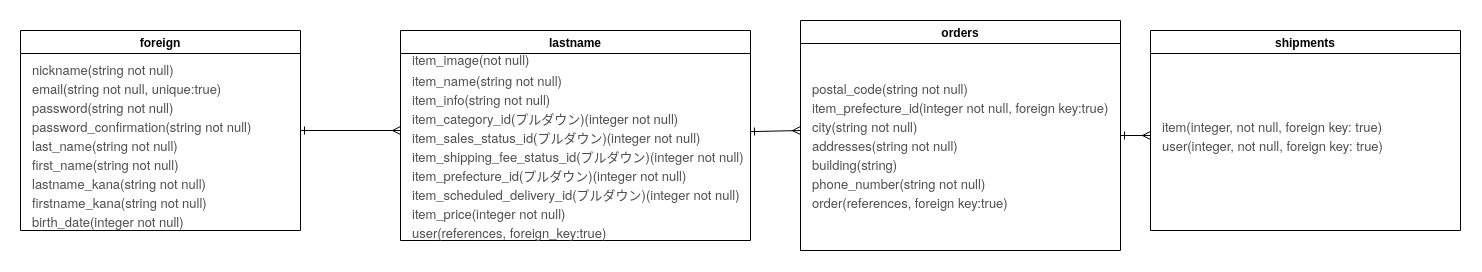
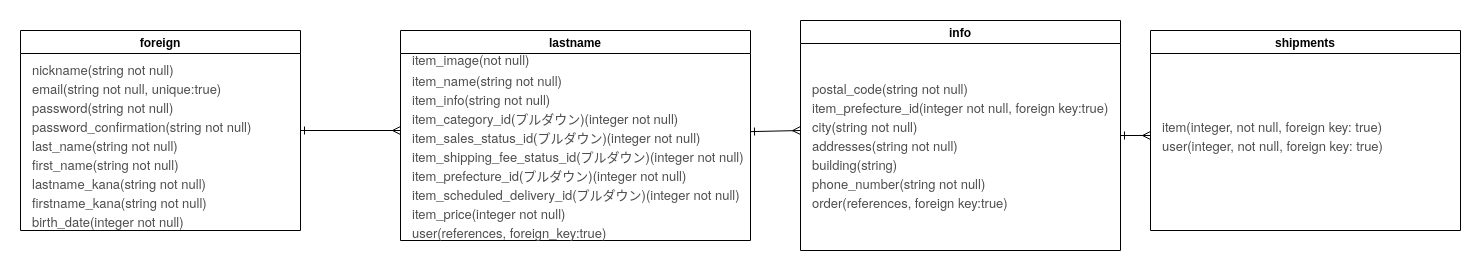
  <mxCell id="0" />
  <mxCell id="1" parent="0" />
  <mxCell id="2" style="edgeStyle=none;html=1;exitX=1;exitY=0.5;exitDx=0;exitDy=0;fontSize=13;fontColor=#FFFFFF;startArrow=ERone;startFill=0;endArrow=ERmany;endFill=0;" parent="1" source="3" edge="1"><mxGeometry relative="1" as="geometry"><mxPoint x="400" y="130" as="targetPoint" /></mxGeometry></mxCell>
  <mxCell id="3" value="foreign" style="swimlane;labelBackgroundColor=default;" parent="1" vertex="1"><mxGeometry x="20" y="30" width="280" height="200" as="geometry" /></mxCell>
  <mxCell id="4" value="&lt;p class=&quot;p1&quot; style=&quot;margin: 0px ; font-stretch: normal ; font-size: 13px ; line-height: normal ; font-family: &amp;quot;helvetica neue&amp;quot;&quot;&gt;&lt;font&gt;nickname(&lt;/font&gt;&lt;span style=&quot;&quot;&gt;string&lt;/span&gt;&lt;font&gt;&amp;nbsp;not null)&lt;/font&gt;&lt;/p&gt;&lt;p class=&quot;p1&quot; style=&quot;margin: 0px ; font-stretch: normal ; font-size: 13px ; line-height: normal ; font-family: &amp;quot;helvetica neue&amp;quot;&quot;&gt;&lt;font&gt;email(&lt;/font&gt;&lt;span style=&quot;&quot;&gt;string&lt;/span&gt;&lt;font&gt;&amp;nbsp;not null, unique:true)&lt;/font&gt;&lt;/p&gt;&lt;p class=&quot;p1&quot; style=&quot;margin: 0px ; font-stretch: normal ; font-size: 13px ; line-height: normal ; font-family: &amp;quot;helvetica neue&amp;quot;&quot;&gt;&lt;font&gt;password(&lt;/font&gt;&lt;span style=&quot;&quot;&gt;string&lt;/span&gt;&lt;font&gt;&amp;nbsp;not null)&lt;/font&gt;&lt;/p&gt;&lt;p class=&quot;p1&quot; style=&quot;margin: 0px ; font-stretch: normal ; font-size: 13px ; line-height: normal ; font-family: &amp;quot;helvetica neue&amp;quot;&quot;&gt;&lt;font&gt;password_confirmation(&lt;/font&gt;&lt;span style=&quot;&quot;&gt;string&lt;/span&gt;&lt;font&gt;&amp;nbsp;not null)&lt;/font&gt;&lt;/p&gt;&lt;p class=&quot;p1&quot; style=&quot;margin: 0px ; font-stretch: normal ; font-size: 13px ; line-height: normal ; font-family: &amp;quot;helvetica neue&amp;quot;&quot;&gt;&lt;font&gt;last_name(&lt;/font&gt;&lt;span style=&quot;&quot;&gt;string&lt;/span&gt;&lt;font&gt;&amp;nbsp;not null)&lt;/font&gt;&lt;/p&gt;&lt;p class=&quot;p1&quot; style=&quot;margin: 0px ; font-stretch: normal ; font-size: 13px ; line-height: normal ; font-family: &amp;quot;helvetica neue&amp;quot;&quot;&gt;&lt;font&gt;first_name(&lt;/font&gt;&lt;span style=&quot;&quot;&gt;string&lt;/span&gt;&lt;font&gt;&amp;nbsp;not null)&lt;/font&gt;&lt;/p&gt;&lt;p class=&quot;p1&quot; style=&quot;margin: 0px ; font-stretch: normal ; font-size: 13px ; line-height: normal ; font-family: &amp;quot;helvetica neue&amp;quot;&quot;&gt;&lt;font&gt;lastname_kana(&lt;/font&gt;&lt;span style=&quot;&quot;&gt;string&lt;/span&gt;&lt;font&gt;&amp;nbsp;not null)&lt;/font&gt;&lt;/p&gt;&lt;p class=&quot;p1&quot; style=&quot;margin: 0px ; font-stretch: normal ; font-size: 13px ; line-height: normal ; font-family: &amp;quot;helvetica neue&amp;quot;&quot;&gt;&lt;font&gt;firstname_kana(&lt;/font&gt;&lt;span style=&quot;&quot;&gt;string&lt;/span&gt;&lt;font&gt;&amp;nbsp;not null)&lt;/font&gt;&lt;/p&gt;&lt;p class=&quot;p1&quot; style=&quot;margin: 0px ; font-stretch: normal ; font-size: 13px ; line-height: normal ; font-family: &amp;quot;helvetica neue&amp;quot;&quot;&gt;&lt;font&gt;birth_date(integer not null)&lt;/font&gt;&lt;/p&gt;" style="text;html=1;align=left;verticalAlign=middle;resizable=0;points=[];autosize=1;strokeColor=none;fillColor=none;fontColor=#4D4D4D;" parent="3" vertex="1"><mxGeometry x="10" y="40" width="240" height="150" as="geometry" /></mxCell>
  <mxCell id="5" style="edgeStyle=none;html=1;fontSize=13;fontColor=#FFFFFF;startArrow=ERone;startFill=0;endArrow=ERmany;endFill=0;" parent="1" source="6" edge="1"><mxGeometry relative="1" as="geometry"><mxPoint x="800" y="130" as="targetPoint" /></mxGeometry></mxCell>
  <mxCell id="6" value="lastname" style="swimlane;" parent="1" vertex="1"><mxGeometry x="400" y="30" width="350" height="210" as="geometry" /></mxCell>
  <mxCell id="7" value="&lt;p class=&quot;p1&quot; style=&quot;margin: 0px 0px 2px ; font-stretch: normal ; line-height: normal ; font-family: &amp;#34;helvetica neue&amp;#34; ; font-size: 13px&quot;&gt;&lt;font style=&quot;font-size: 13px&quot;&gt;item_image(not null)&lt;/font&gt;&lt;/p&gt;&lt;p class=&quot;p2&quot; style=&quot;margin: 0px ; font-stretch: normal ; line-height: normal ; font-family: &amp;#34;helvetica neue&amp;#34; ; font-size: 13px&quot;&gt;&lt;font style=&quot;font-size: 13px&quot;&gt;item_name(string not null)&lt;/font&gt;&lt;/p&gt;&lt;p class=&quot;p2&quot; style=&quot;margin: 0px ; font-stretch: normal ; line-height: normal ; font-family: &amp;#34;helvetica neue&amp;#34; ; font-size: 13px&quot;&gt;&lt;font style=&quot;font-size: 13px&quot;&gt;item_info(string&amp;nbsp;not null)&lt;/font&gt;&lt;/p&gt;&lt;p class=&quot;p2&quot; style=&quot;margin: 0px ; font-stretch: normal ; line-height: normal ; font-family: &amp;#34;helvetica neue&amp;#34; ; font-size: 13px&quot;&gt;&lt;font style=&quot;font-size: 13px&quot;&gt;item_category_id(プルダウン)(integer not null)&lt;/font&gt;&lt;/p&gt;&lt;p class=&quot;p2&quot; style=&quot;margin: 0px ; font-stretch: normal ; line-height: normal ; font-family: &amp;#34;helvetica neue&amp;#34; ; font-size: 13px&quot;&gt;&lt;font style=&quot;font-size: 13px&quot;&gt;item_sales_status_id(プルダウン)(integer not null)&lt;/font&gt;&lt;/p&gt;&lt;p class=&quot;p2&quot; style=&quot;margin: 0px ; font-stretch: normal ; line-height: normal ; font-family: &amp;#34;helvetica neue&amp;#34; ; font-size: 13px&quot;&gt;&lt;font style=&quot;font-size: 13px&quot;&gt;item_shipping_fee_status_id(プルダウン)(integer not null)&lt;/font&gt;&lt;/p&gt;&lt;p class=&quot;p2&quot; style=&quot;margin: 0px ; font-stretch: normal ; line-height: normal ; font-family: &amp;#34;helvetica neue&amp;#34; ; font-size: 13px&quot;&gt;&lt;font style=&quot;font-size: 13px&quot;&gt;item_prefecture_id(プルダウン)(integer not null)&lt;/font&gt;&lt;/p&gt;&lt;p class=&quot;p2&quot; style=&quot;margin: 0px ; font-stretch: normal ; line-height: normal ; font-family: &amp;#34;helvetica neue&amp;#34; ; font-size: 13px&quot;&gt;&lt;font style=&quot;font-size: 13px&quot;&gt;item_scheduled_delivery_id(プルダウン)(integer not null)&lt;/font&gt;&lt;/p&gt;&lt;p class=&quot;p2&quot; style=&quot;margin: 0px ; font-stretch: normal ; line-height: normal ; font-family: &amp;#34;helvetica neue&amp;#34; ; font-size: 13px&quot;&gt;&lt;font style=&quot;font-size: 13px&quot;&gt;item_price(integer not null)&lt;/font&gt;&lt;/p&gt;&lt;p class=&quot;p2&quot; style=&quot;margin: 0px ; font-stretch: normal ; line-height: normal ; font-family: &amp;#34;helvetica neue&amp;#34; ; font-size: 13px&quot;&gt;&lt;font style=&quot;font-size: 13px&quot;&gt;user(references, foreign_key:true)&lt;/font&gt;&lt;/p&gt;" style="text;html=1;align=left;verticalAlign=middle;resizable=0;points=[];autosize=1;strokeColor=none;fillColor=none;fontColor=#4D4D4D;" parent="6" vertex="1"><mxGeometry x="10" y="20" width="340" height="190" as="geometry" /></mxCell>
  <mxCell id="8" value="" style="edgeStyle=none;html=1;fontSize=13;fontColor=#FFFFFF;startArrow=ERone;startFill=0;endArrow=ERmany;endFill=0;" parent="1" source="9" edge="1"><mxGeometry relative="1" as="geometry"><mxPoint x="1150" y="135" as="targetPoint" /></mxGeometry></mxCell>
- <mxCell id="9" value="orders" style="swimlane;" parent="1" vertex="1"><mxGeometry x="800" y="20" width="320" height="230" as="geometry" /></mxCell>
+ <mxCell id="9" value="info" style="swimlane;" parent="1" vertex="1"><mxGeometry x="800" y="20" width="320" height="230" as="geometry" /></mxCell>
  <mxCell id="10" value="&lt;p class=&quot;p1&quot; style=&quot;margin: 0px ; font-stretch: normal ; line-height: normal ; font-family: &amp;#34;helvetica neue&amp;#34;&quot;&gt;&lt;span&gt;postal_code(string not null)&lt;/span&gt;&lt;br&gt;&lt;/p&gt;&lt;p class=&quot;p1&quot; style=&quot;margin: 0px ; font-stretch: normal ; line-height: normal ; font-family: &amp;#34;helvetica neue&amp;#34;&quot;&gt;item_prefecture_id(integer not null, foreign key:true&lt;span&gt;)&lt;/span&gt;&lt;/p&gt;&lt;p class=&quot;p1&quot; style=&quot;margin: 0px ; font-stretch: normal ; line-height: normal ; font-family: &amp;#34;helvetica neue&amp;#34;&quot;&gt;city(string&amp;nbsp;not null)&lt;/p&gt;&lt;p class=&quot;p1&quot; style=&quot;margin: 0px ; font-stretch: normal ; line-height: normal ; font-family: &amp;#34;helvetica neue&amp;#34;&quot;&gt;addresses(string not null)&lt;/p&gt;&lt;p class=&quot;p1&quot; style=&quot;margin: 0px ; font-stretch: normal ; line-height: normal ; font-family: &amp;#34;helvetica neue&amp;#34;&quot;&gt;building(string)&lt;/p&gt;&lt;p class=&quot;p1&quot; style=&quot;margin: 0px ; font-stretch: normal ; line-height: normal ; font-family: &amp;#34;helvetica neue&amp;#34;&quot;&gt;phone_number(string&amp;nbsp;not null)&lt;/p&gt;&lt;p class=&quot;p1&quot; style=&quot;margin: 0px ; font-stretch: normal ; line-height: normal ; font-family: &amp;#34;helvetica neue&amp;#34;&quot;&gt;order(references, foreign key:true)&lt;/p&gt;" style="text;html=1;align=left;verticalAlign=middle;resizable=0;points=[];autosize=1;strokeColor=none;fillColor=none;fontSize=13;fontColor=#4D4D4D;" parent="9" vertex="1"><mxGeometry x="10" y="65" width="310" height="120" as="geometry" /></mxCell>
  <mxCell id="11" value="shipments" style="swimlane;" parent="1" vertex="1"><mxGeometry x="1150" y="30" width="310" height="200" as="geometry" /></mxCell>
  <mxCell id="12" value="&lt;p class=&quot;p1&quot; style=&quot;margin: 0px ; font-stretch: normal ; line-height: normal ; font-family: &amp;#34;helvetica neue&amp;#34;&quot;&gt;item(integer, not null, foreign key: true)&lt;/p&gt;&lt;p class=&quot;p1&quot; style=&quot;margin: 0px ; font-stretch: normal ; line-height: normal ; font-family: &amp;#34;helvetica neue&amp;#34;&quot;&gt;user(integer, not null, foreign key: true)&lt;br&gt;&lt;/p&gt;" style="text;html=1;align=left;verticalAlign=middle;resizable=0;points=[];autosize=1;strokeColor=none;fillColor=none;fontSize=13;fontColor=#4D4D4D;" parent="11" vertex="1"><mxGeometry x="10" y="85" width="240" height="40" as="geometry" /></mxCell>
